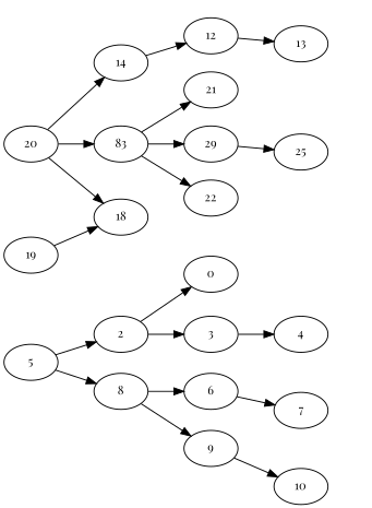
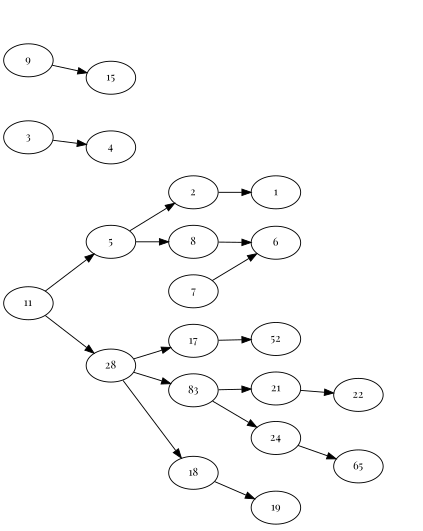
  digraph {
    fontname="Playfair Display"
    rankdir=LR
    node [fontname="Playfair Display" fontsize=12 shape=point style=invis]
    edge [color=black fontname="Playfair Display" fontsize=5 style=invis]
+   11 [fillcolor=skyblue shape="" style=""]
    5 [fillcolor=yellow shape="" style=""]
-   20 [fillcolor=yellow shape="" style=""]
+   20 [fillcolor=yellow label=28 shape="" style=""]
    2 [fillcolor=skyblue shape="" style=""]
    8 [fillcolor=skyblue shape="" style=""]
-   17 [fillcolor=skyblue label=14 shape="" style=""]
+   17 [fillcolor=skyblue shape="" style=""]
    n7 [fillcolor=skyblue label=83 shape="" style=""]
    18 [fillcolor=yellow shape="" style=""]
-   1 [fillcolor=yellow label=0 shape="" style=""]
+   1 [fillcolor=yellow shape="" style=""]
    3 [fillcolor=yellow shape="" style=""]
    6 [fillcolor=yellow shape="" style=""]
    9 [fillcolor=yellow shape="" style=""]
    null1L
    null1R
    null3L
    4 [fillcolor=skyblue shape="" style=""]
    null4L
    null4R
    null6L
    7 [fillcolor=skyblue shape="" style=""]
    null9L
-   10 [fillcolor=skyblue shape="" style=""]
+   10 [fillcolor=skyblue label=15 shape="" style=""]
    null7L
    null7R
    null10L
    null10R
-   12 [fillcolor=yellow shape="" style=""]
+   12 [fillcolor=yellow label=52 shape="" style=""]
    21 [fillcolor=yellow shape="" style=""]
-   24 [fillcolor=yellow label=29 shape="" style=""]
+   24 [fillcolor=yellow shape="" style=""]
    null12L
-   13 [fillcolor=skyblue shape="" style=""]
    null18L
    19 [fillcolor=skyblue shape="" style=""]
    null13L
    null13R
    null19L
    null19R
    null21L
    22 [fillcolor=skyblue shape="" style=""]
    null24L
-   25 [fillcolor=skyblue shape="" style=""]
+   25 [fillcolor=skyblue label=65 shape="" style=""]
    null22L
    null22R
    null25L
    null25R
+   11 -> 5 [style=""]
+   11 -> 20 [style=""]
    5 -> 2 [style=""]
    5 -> 8 [style=""]
    20 -> 17 [style=""]
    20 -> n7 [style=""]
    20 -> 18 [style=""]
    2 -> 1 [style=""]
-   2 -> 3 [style=""]
    8 -> 6 [style=""]
-   8 -> 9 [style=""]
    17 -> 12 [style=""]
    n7 -> 21 [style=""]
    n7 -> 24 [style=""]
    18 -> null18L
-   19 -> 18 [style=""]
+   18 -> 19 [style=""]
    1 -> null1L
    1 -> null1R
    3 -> null3L
    3 -> 4 [style=""]
    6 -> null6L
-   6 -> 7 [style=""]
+   7 -> 6 [style=""]
    9 -> null9L
    9 -> 10 [style=""]
    4 -> null4L
    4 -> null4R
    7 -> null7L
    7 -> null7R
    10 -> null10L
    10 -> null10R
    12 -> null12L
-   12 -> 13 [style=""]
    21 -> null21L
-   n7 -> 22 [style=""]
+   21 -> 22 [style=""]
    24 -> null24L
    24 -> 25 [style=""]
-   13 -> null13L
-   13 -> null13R
    19 -> null19L
    19 -> null19R
    22 -> null22L
    22 -> null22R
    25 -> null25L
    25 -> null25R
  }
